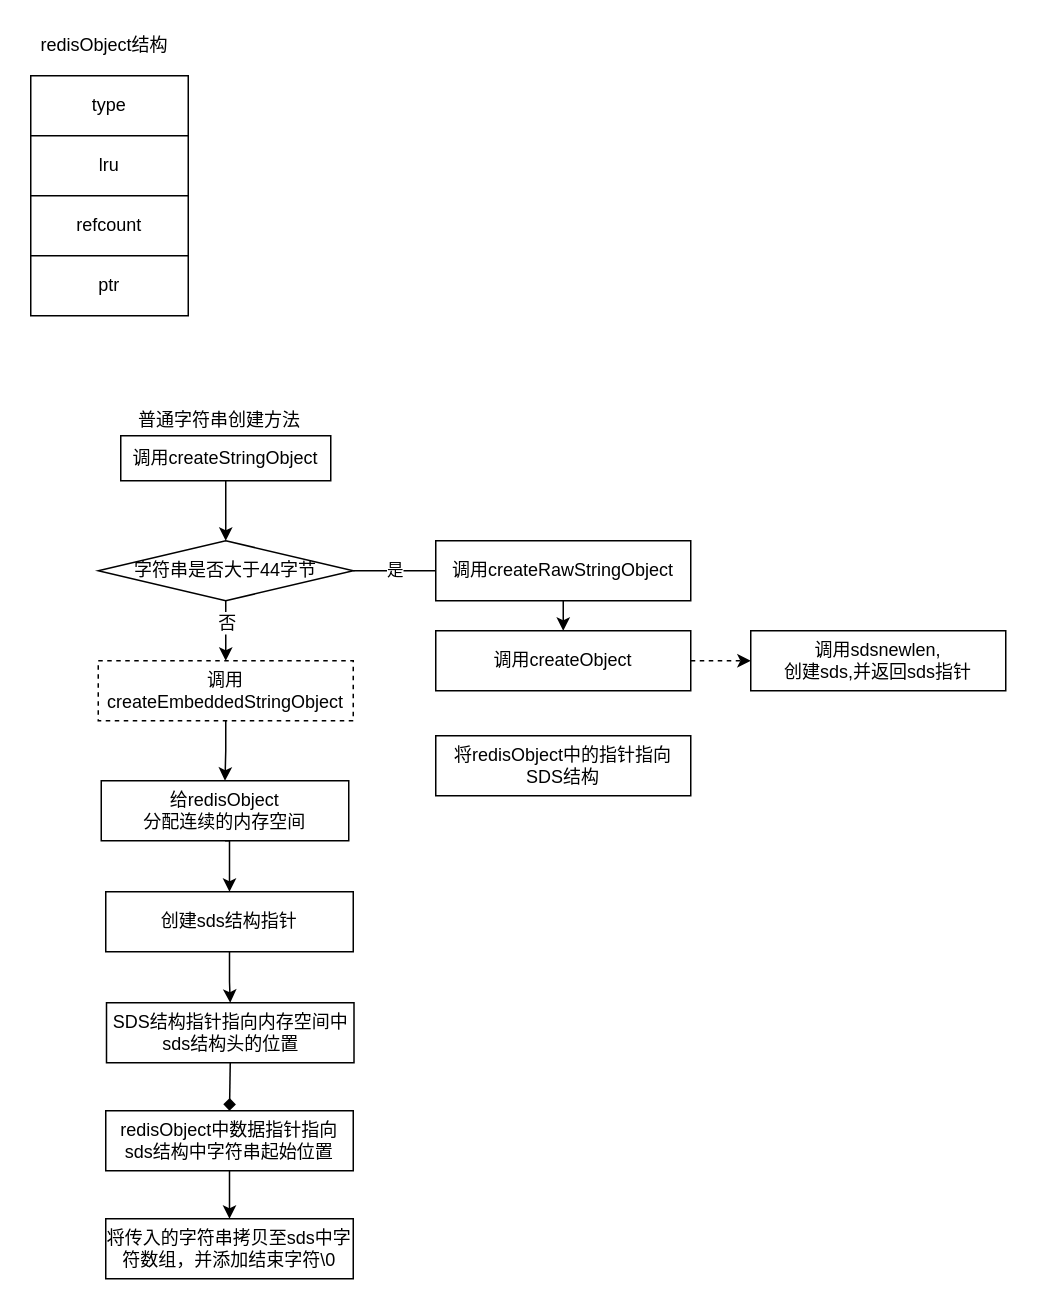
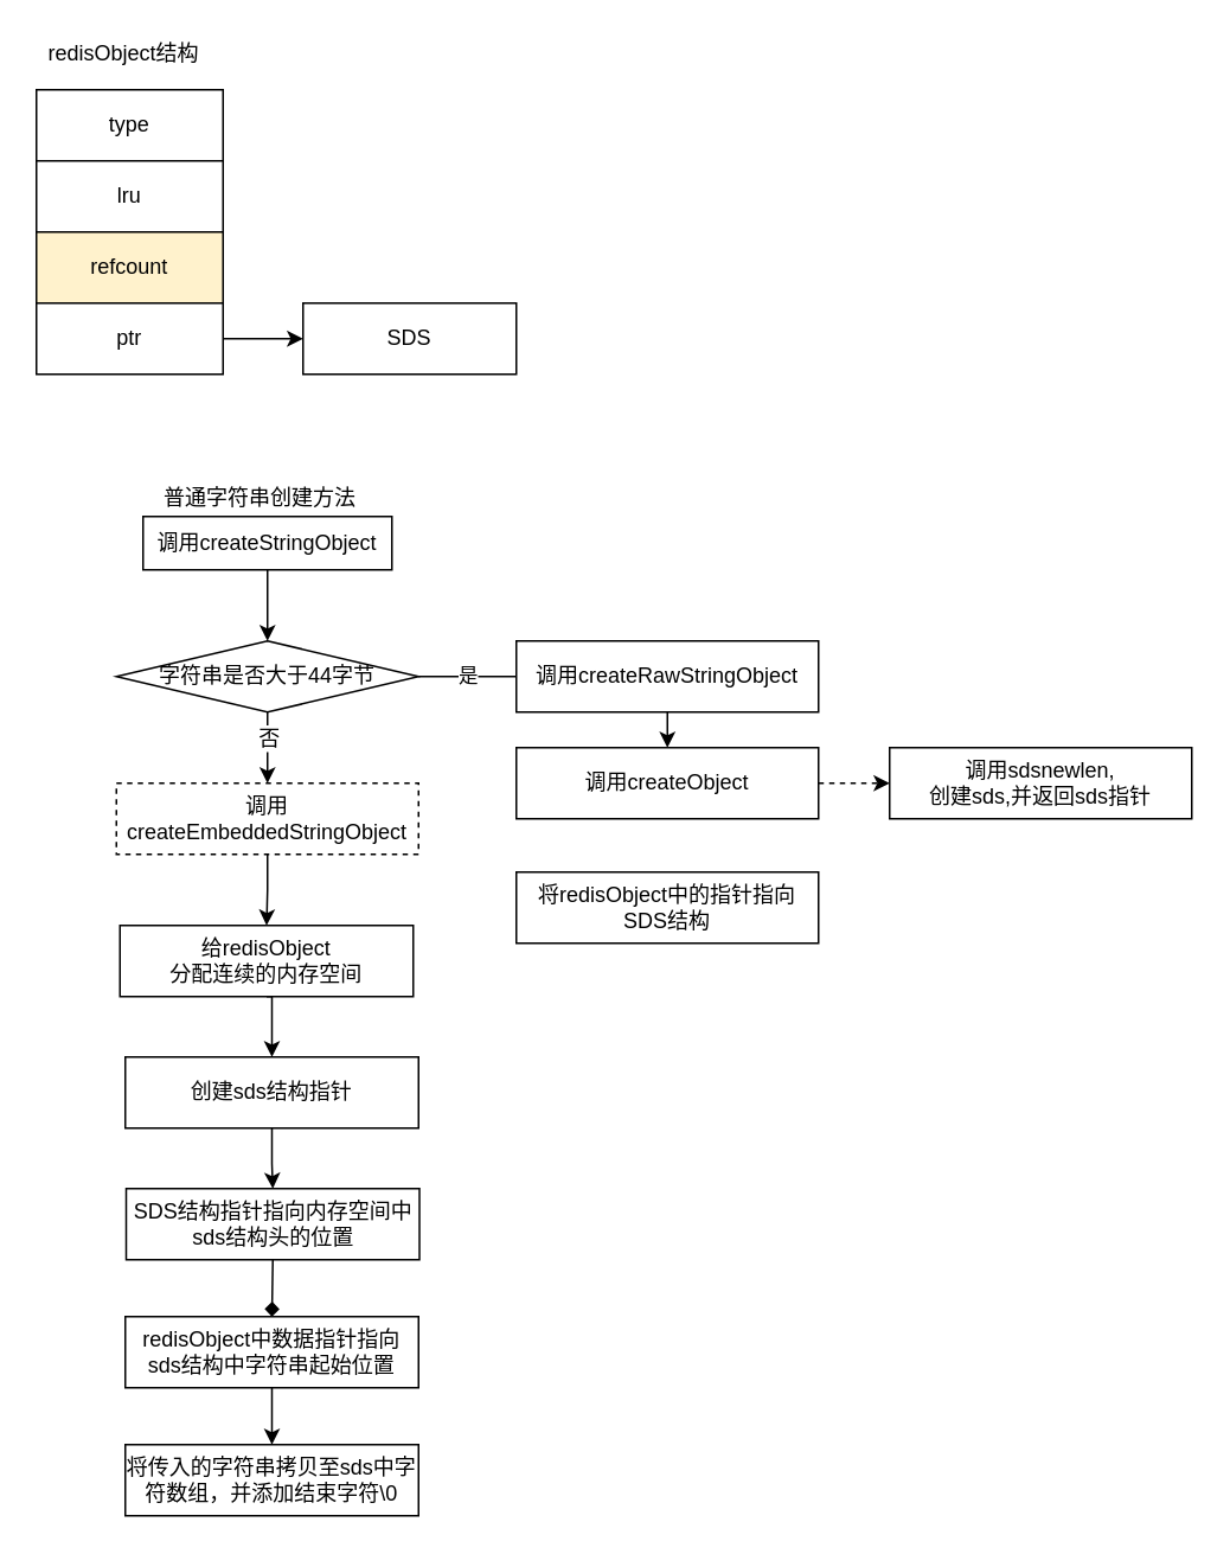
  <mxCell id="0" />
  <mxCell id="1" parent="0" />
  <mxCell id="2" value="" style="group" parent="1" vertex="1" connectable="0"><mxGeometry x="20" y="20" width="270" height="190" as="geometry" /></mxCell>
  <mxCell id="3" value="redisObject结构" style="text;html=1;resizable=0;points=[];autosize=1;align=left;verticalAlign=top;spacingTop=-4;" parent="2" vertex="1"><mxGeometry x="5" width="100" height="20" as="geometry" /></mxCell>
  <mxCell id="4" value="" style="group" parent="2" vertex="1" connectable="0"><mxGeometry y="30" width="105" height="160" as="geometry" /></mxCell>
  <mxCell id="5" value="type" style="rounded=0;whiteSpace=wrap;html=1;" parent="4" vertex="1"><mxGeometry width="105" height="40" as="geometry" /></mxCell>
  <mxCell id="6" value="lru" style="rounded=0;whiteSpace=wrap;html=1;" parent="4" vertex="1"><mxGeometry y="40" width="105" height="40" as="geometry" /></mxCell>
- <mxCell id="7" value="refcount" style="rounded=0;whiteSpace=wrap;html=1;" parent="4" vertex="1"><mxGeometry y="80" width="105" height="40" as="geometry" /></mxCell>
+ <mxCell id="7" value="refcount" style="rounded=0;whiteSpace=wrap;html=1;fillColor=#fff2cc;" parent="4" vertex="1"><mxGeometry y="80" width="105" height="40" as="geometry" /></mxCell>
  <mxCell id="8" value="ptr" style="rounded=0;whiteSpace=wrap;html=1;" parent="4" vertex="1"><mxGeometry y="120" width="105" height="40" as="geometry" /></mxCell>
+ <mxCell id="9" value="SDS" style="rounded=0;whiteSpace=wrap;html=1;" parent="2" vertex="1"><mxGeometry x="150" y="150" width="120" height="40" as="geometry" /></mxCell>
+ <mxCell id="10" style="edgeStyle=orthogonalEdgeStyle;rounded=0;orthogonalLoop=1;jettySize=auto;html=1;exitX=1;exitY=0.5;exitDx=0;exitDy=0;entryX=0;entryY=0.5;entryDx=0;entryDy=0;" parent="2" source="8" target="9" edge="1"><mxGeometry relative="1" as="geometry" /></mxCell>
  <mxCell id="11" value="" style="group" parent="1" vertex="1" connectable="0"><mxGeometry x="80" y="270" width="140" height="50" as="geometry" /></mxCell>
  <mxCell id="12" value="调用createStringObject" style="rounded=0;whiteSpace=wrap;html=1;" parent="11" vertex="1"><mxGeometry y="20" width="140" height="30" as="geometry" /></mxCell>
  <mxCell id="13" value="普通字符串创建方法" style="text;html=1;resizable=0;points=[];autosize=1;align=left;verticalAlign=top;spacingTop=-4;" parent="11" vertex="1"><mxGeometry x="10" width="120" height="20" as="geometry" /></mxCell>
  <mxCell id="14" style="edgeStyle=orthogonalEdgeStyle;rounded=0;orthogonalLoop=1;jettySize=auto;html=1;exitX=0.5;exitY=1;exitDx=0;exitDy=0;entryX=0.5;entryY=0;entryDx=0;entryDy=0;" parent="1" source="12" target="18" edge="1"><mxGeometry relative="1" as="geometry"><mxPoint x="155" y="370" as="targetPoint" /></mxGeometry></mxCell>
  <mxCell id="15" style="edgeStyle=orthogonalEdgeStyle;rounded=0;orthogonalLoop=1;jettySize=auto;html=1;exitX=0.5;exitY=1;exitDx=0;exitDy=0;" parent="1" source="18" target="20" edge="1"><mxGeometry relative="1" as="geometry" /></mxCell>
  <mxCell id="16" value="否" style="text;html=1;resizable=0;points=[];align=center;verticalAlign=middle;labelBackgroundColor=#ffffff;" parent="15" vertex="1" connectable="0"><mxGeometry x="-0.303" relative="1" as="geometry"><mxPoint as="offset" /></mxGeometry></mxCell>
  <mxCell id="17" value="是" style="edgeStyle=orthogonalEdgeStyle;rounded=0;orthogonalLoop=1;jettySize=auto;html=1;exitX=1;exitY=0.5;exitDx=0;exitDy=0;entryX=0;entryY=0.5;entryDx=0;entryDy=0;endArrow=none;" parent="1" source="18" target="22" edge="1"><mxGeometry relative="1" as="geometry" /></mxCell>
  <mxCell id="18" value="&lt;span style=&quot;white-space: normal&quot;&gt;字符串是否大于44字节&lt;/span&gt;" style="rhombus;whiteSpace=wrap;html=1;" parent="1" vertex="1"><mxGeometry x="65" y="360" width="170" height="40" as="geometry" /></mxCell>
  <mxCell id="19" style="edgeStyle=orthogonalEdgeStyle;rounded=0;orthogonalLoop=1;jettySize=auto;html=1;exitX=0.5;exitY=1;exitDx=0;exitDy=0;" parent="1" source="20" target="28" edge="1"><mxGeometry relative="1" as="geometry" /></mxCell>
  <mxCell id="20" value="调用createEmbeddedStringObject" style="rounded=0;whiteSpace=wrap;html=1;dashed=1;" parent="1" vertex="1"><mxGeometry x="65" y="440" width="170" height="40" as="geometry" /></mxCell>
  <mxCell id="21" style="edgeStyle=orthogonalEdgeStyle;rounded=0;orthogonalLoop=1;jettySize=auto;html=1;exitX=0.5;exitY=1;exitDx=0;exitDy=0;entryX=0.5;entryY=0;entryDx=0;entryDy=0;" parent="1" source="22" target="24" edge="1"><mxGeometry relative="1" as="geometry" /></mxCell>
  <mxCell id="22" value="调用createRawStringObject" style="rounded=0;whiteSpace=wrap;html=1;" parent="1" vertex="1"><mxGeometry x="290" y="360" width="170" height="40" as="geometry" /></mxCell>
  <mxCell id="23" style="edgeStyle=orthogonalEdgeStyle;rounded=0;orthogonalLoop=1;jettySize=auto;html=1;exitX=1;exitY=0.5;exitDx=0;exitDy=0;entryX=0;entryY=0.5;entryDx=0;entryDy=0;dashed=1;" parent="1" source="24" target="26" edge="1"><mxGeometry relative="1" as="geometry" /></mxCell>
  <mxCell id="24" value="调用createObject" style="rounded=0;whiteSpace=wrap;html=1;" parent="1" vertex="1"><mxGeometry x="290" y="420" width="170" height="40" as="geometry" /></mxCell>
  <mxCell id="25" value="将redisObject中的指针指向SDS结构" style="rounded=0;whiteSpace=wrap;html=1;" parent="1" vertex="1"><mxGeometry x="290" y="490" width="170" height="40" as="geometry" /></mxCell>
  <mxCell id="26" value="调用sdsnewlen,&lt;br&gt;创建sds,并返回sds指针" style="rounded=0;whiteSpace=wrap;html=1;" parent="1" vertex="1"><mxGeometry x="500" y="420" width="170" height="40" as="geometry" /></mxCell>
  <mxCell id="27" style="edgeStyle=orthogonalEdgeStyle;rounded=0;orthogonalLoop=1;jettySize=auto;html=1;exitX=0.5;exitY=1;exitDx=0;exitDy=0;entryX=0.5;entryY=0;entryDx=0;entryDy=0;" parent="1" source="28" target="30" edge="1"><mxGeometry relative="1" as="geometry" /></mxCell>
  <mxCell id="28" value="给redisObject&lt;br&gt;分配连续的内存空间" style="rounded=0;whiteSpace=wrap;html=1;" parent="1" vertex="1"><mxGeometry x="67" y="520" width="165" height="40" as="geometry" /></mxCell>
  <mxCell id="29" style="edgeStyle=orthogonalEdgeStyle;rounded=0;orthogonalLoop=1;jettySize=auto;html=1;exitX=0.5;exitY=1;exitDx=0;exitDy=0;" parent="1" source="30" target="32" edge="1"><mxGeometry relative="1" as="geometry" /></mxCell>
  <mxCell id="30" value="创建sds结构指针" style="rounded=0;whiteSpace=wrap;html=1;" parent="1" vertex="1"><mxGeometry x="70" y="594" width="165" height="40" as="geometry" /></mxCell>
  <mxCell id="31" style="edgeStyle=orthogonalEdgeStyle;rounded=0;orthogonalLoop=1;jettySize=auto;html=1;exitX=0.5;exitY=1;exitDx=0;exitDy=0;entryX=0.5;entryY=0;entryDx=0;entryDy=0;endArrow=diamond;" parent="1" source="32" target="34" edge="1"><mxGeometry relative="1" as="geometry" /></mxCell>
  <mxCell id="32" value="SDS结构指针指向内存空间中sds结构头的位置" style="rounded=0;whiteSpace=wrap;html=1;" parent="1" vertex="1"><mxGeometry x="70.5" y="668" width="165" height="40" as="geometry" /></mxCell>
  <mxCell id="33" style="edgeStyle=orthogonalEdgeStyle;rounded=0;orthogonalLoop=1;jettySize=auto;html=1;exitX=0.5;exitY=1;exitDx=0;exitDy=0;" parent="1" source="34" target="35" edge="1"><mxGeometry relative="1" as="geometry" /></mxCell>
  <mxCell id="34" value="redisObject中数据指针指向sds结构中字符串起始位置" style="rounded=0;whiteSpace=wrap;html=1;" parent="1" vertex="1"><mxGeometry x="70" y="740" width="165" height="40" as="geometry" /></mxCell>
  <mxCell id="35" value="将传入的字符串拷贝至sds中字符数组，并添加结束字符\0" style="rounded=0;whiteSpace=wrap;html=1;" parent="1" vertex="1"><mxGeometry x="70" y="812" width="165" height="40" as="geometry" /></mxCell>
